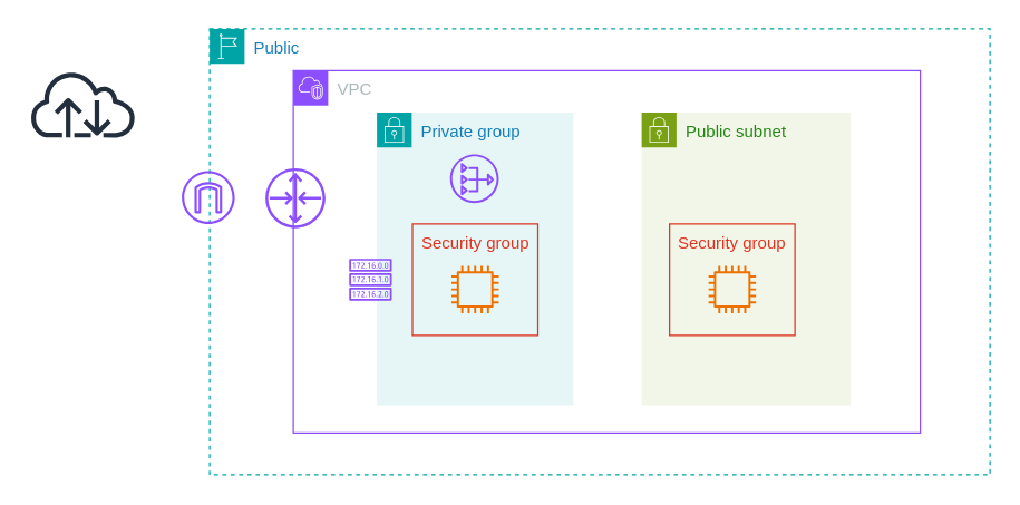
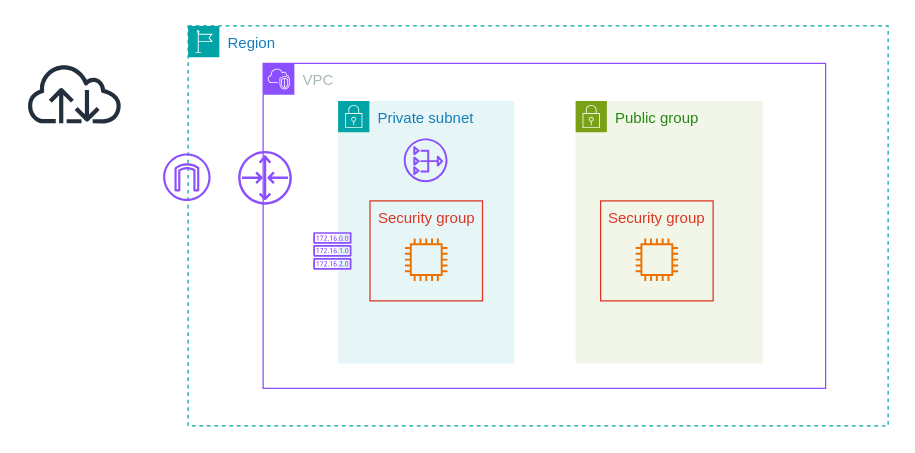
  <mxCell id="0" />
  <mxCell id="1" parent="0" />
  <mxCell id="2" value="" style="sketch=0;outlineConnect=0;fontColor=#232F3E;gradientColor=none;fillColor=#232F3D;strokeColor=none;dashed=0;verticalLabelPosition=bottom;verticalAlign=top;align=center;html=1;fontSize=12;fontStyle=0;aspect=fixed;pointerEvents=1;shape=mxgraph.aws4.internet;" parent="1" vertex="1"><mxGeometry x="20" y="50" width="78" height="48" as="geometry" /></mxCell>
  <mxCell id="3" value="VPC" style="points=[[0,0],[0.25,0],[0.5,0],[0.75,0],[1,0],[1,0.25],[1,0.5],[1,0.75],[1,1],[0.75,1],[0.5,1],[0.25,1],[0,1],[0,0.75],[0,0.5],[0,0.25]];outlineConnect=0;gradientColor=none;html=1;whiteSpace=wrap;fontSize=12;fontStyle=0;container=1;pointerEvents=0;collapsible=0;recursiveResize=0;shape=mxgraph.aws4.group;grIcon=mxgraph.aws4.group_vpc2;strokeColor=#8C4FFF;fillColor=none;verticalAlign=top;align=left;spacingLeft=30;fontColor=#AAB7B8;dashed=0;" parent="1" vertex="1"><mxGeometry x="210" y="50" width="450" height="260" as="geometry" /></mxCell>
- <mxCell id="4" value="Private group" style="points=[[0,0],[0.25,0],[0.5,0],[0.75,0],[1,0],[1,0.25],[1,0.5],[1,0.75],[1,1],[0.75,1],[0.5,1],[0.25,1],[0,1],[0,0.75],[0,0.5],[0,0.25]];outlineConnect=0;gradientColor=none;html=1;whiteSpace=wrap;fontSize=12;fontStyle=0;container=1;pointerEvents=0;collapsible=0;recursiveResize=0;shape=mxgraph.aws4.group;grIcon=mxgraph.aws4.group_security_group;grStroke=0;strokeColor=#00A4A6;fillColor=#E6F6F7;verticalAlign=top;align=left;spacingLeft=30;fontColor=#147EBA;dashed=0;" parent="3" vertex="1"><mxGeometry x="60" y="30" width="141" height="210" as="geometry" /></mxCell>
- <mxCell id="5" value="Public subnet" style="points=[[0,0],[0.25,0],[0.5,0],[0.75,0],[1,0],[1,0.25],[1,0.5],[1,0.75],[1,1],[0.75,1],[0.5,1],[0.25,1],[0,1],[0,0.75],[0,0.5],[0,0.25]];outlineConnect=0;gradientColor=none;html=1;whiteSpace=wrap;fontSize=12;fontStyle=0;container=1;pointerEvents=0;collapsible=0;recursiveResize=0;shape=mxgraph.aws4.group;grIcon=mxgraph.aws4.group_security_group;grStroke=0;strokeColor=#7AA116;fillColor=#F2F6E8;verticalAlign=top;align=left;spacingLeft=30;fontColor=#248814;dashed=0;" parent="3" vertex="1"><mxGeometry x="250" y="30" width="150" height="210" as="geometry" /></mxCell>
+ <mxCell id="4" value="Private subnet" style="points=[[0,0],[0.25,0],[0.5,0],[0.75,0],[1,0],[1,0.25],[1,0.5],[1,0.75],[1,1],[0.75,1],[0.5,1],[0.25,1],[0,1],[0,0.75],[0,0.5],[0,0.25]];outlineConnect=0;gradientColor=none;html=1;whiteSpace=wrap;fontSize=12;fontStyle=0;container=1;pointerEvents=0;collapsible=0;recursiveResize=0;shape=mxgraph.aws4.group;grIcon=mxgraph.aws4.group_security_group;grStroke=0;strokeColor=#00A4A6;fillColor=#E6F6F7;verticalAlign=top;align=left;spacingLeft=30;fontColor=#147EBA;dashed=0;" parent="3" vertex="1"><mxGeometry x="60" y="30" width="141" height="210" as="geometry" /></mxCell>
+ <mxCell id="5" value="Public group" style="points=[[0,0],[0.25,0],[0.5,0],[0.75,0],[1,0],[1,0.25],[1,0.5],[1,0.75],[1,1],[0.75,1],[0.5,1],[0.25,1],[0,1],[0,0.75],[0,0.5],[0,0.25]];outlineConnect=0;gradientColor=none;html=1;whiteSpace=wrap;fontSize=12;fontStyle=0;container=1;pointerEvents=0;collapsible=0;recursiveResize=0;shape=mxgraph.aws4.group;grIcon=mxgraph.aws4.group_security_group;grStroke=0;strokeColor=#7AA116;fillColor=#F2F6E8;verticalAlign=top;align=left;spacingLeft=30;fontColor=#248814;dashed=0;" parent="3" vertex="1"><mxGeometry x="250" y="30" width="150" height="210" as="geometry" /></mxCell>
  <mxCell id="6" value="" style="sketch=0;outlineConnect=0;fontColor=#232F3E;gradientColor=none;fillColor=#8C4FFF;strokeColor=none;dashed=0;verticalLabelPosition=bottom;verticalAlign=top;align=center;html=1;fontSize=12;fontStyle=0;aspect=fixed;pointerEvents=1;shape=mxgraph.aws4.router;" parent="3" vertex="1"><mxGeometry x="-20" y="70" width="43" height="43" as="geometry" /></mxCell>
  <mxCell id="7" style="edgeStyle=orthogonalEdgeStyle;rounded=0;orthogonalLoop=1;jettySize=auto;html=1;exitX=0.5;exitY=1;exitDx=0;exitDy=0;" parent="1" source="3" target="3" edge="1"><mxGeometry relative="1" as="geometry" /></mxCell>
- <mxCell id="8" value="Public" style="points=[[0,0],[0.25,0],[0.5,0],[0.75,0],[1,0],[1,0.25],[1,0.5],[1,0.75],[1,1],[0.75,1],[0.5,1],[0.25,1],[0,1],[0,0.75],[0,0.5],[0,0.25]];outlineConnect=0;gradientColor=none;html=1;whiteSpace=wrap;fontSize=12;fontStyle=0;container=1;pointerEvents=0;collapsible=0;recursiveResize=0;shape=mxgraph.aws4.group;grIcon=mxgraph.aws4.group_region;strokeColor=#00A4A6;fillColor=none;verticalAlign=top;align=left;spacingLeft=30;fontColor=#147EBA;dashed=1;" parent="1" vertex="1"><mxGeometry x="150" y="20" width="560" height="320" as="geometry" /></mxCell>
+ <mxCell id="8" value="Region" style="points=[[0,0],[0.25,0],[0.5,0],[0.75,0],[1,0],[1,0.25],[1,0.5],[1,0.75],[1,1],[0.75,1],[0.5,1],[0.25,1],[0,1],[0,0.75],[0,0.5],[0,0.25]];outlineConnect=0;gradientColor=none;html=1;whiteSpace=wrap;fontSize=12;fontStyle=0;container=1;pointerEvents=0;collapsible=0;recursiveResize=0;shape=mxgraph.aws4.group;grIcon=mxgraph.aws4.group_region;strokeColor=#00A4A6;fillColor=none;verticalAlign=top;align=left;spacingLeft=30;fontColor=#147EBA;dashed=1;" parent="1" vertex="1"><mxGeometry x="150" y="20" width="560" height="320" as="geometry" /></mxCell>
  <mxCell id="9" value="Security group" style="fillColor=none;strokeColor=#DD3522;verticalAlign=top;fontStyle=0;fontColor=#DD3522;whiteSpace=wrap;html=1;" parent="8" vertex="1"><mxGeometry x="145.5" y="140" width="90" height="80" as="geometry" /></mxCell>
  <mxCell id="10" value="" style="sketch=0;outlineConnect=0;fontColor=#232F3E;gradientColor=none;fillColor=#ED7100;strokeColor=none;dashed=0;verticalLabelPosition=bottom;verticalAlign=top;align=center;html=1;fontSize=12;fontStyle=0;aspect=fixed;pointerEvents=1;shape=mxgraph.aws4.instance2;" parent="8" vertex="1"><mxGeometry x="173.5" y="170" width="34" height="34" as="geometry" /></mxCell>
  <mxCell id="11" value="" style="sketch=0;outlineConnect=0;fontColor=#232F3E;gradientColor=none;fillColor=#8C4FFF;strokeColor=none;dashed=0;verticalLabelPosition=bottom;verticalAlign=top;align=center;html=1;fontSize=12;fontStyle=0;aspect=fixed;pointerEvents=1;shape=mxgraph.aws4.route_table;" parent="8" vertex="1"><mxGeometry x="100" y="165" width="30.79" height="30" as="geometry" /></mxCell>
  <mxCell id="12" value="Security group" style="fillColor=none;strokeColor=#DD3522;verticalAlign=top;fontStyle=0;fontColor=#DD3522;whiteSpace=wrap;html=1;" vertex="1" parent="8"><mxGeometry x="330" y="140" width="90" height="80" as="geometry" /></mxCell>
  <mxCell id="13" value="" style="sketch=0;outlineConnect=0;fontColor=#232F3E;gradientColor=none;fillColor=#ED7100;strokeColor=none;dashed=0;verticalLabelPosition=bottom;verticalAlign=top;align=center;html=1;fontSize=12;fontStyle=0;aspect=fixed;pointerEvents=1;shape=mxgraph.aws4.instance2;" vertex="1" parent="8"><mxGeometry x="358" y="170" width="34" height="34" as="geometry" /></mxCell>
  <mxCell id="14" value="" style="sketch=0;outlineConnect=0;fontColor=#232F3E;gradientColor=none;fillColor=#8C4FFF;strokeColor=none;dashed=0;verticalLabelPosition=bottom;verticalAlign=top;align=center;html=1;fontSize=12;fontStyle=0;aspect=fixed;pointerEvents=1;shape=mxgraph.aws4.nat_gateway;" vertex="1" parent="8"><mxGeometry x="172.5" y="90" width="35" height="35" as="geometry" /></mxCell>
  <mxCell id="15" value="" style="sketch=0;outlineConnect=0;fontColor=#232F3E;gradientColor=none;fillColor=#8C4FFF;strokeColor=none;dashed=0;verticalLabelPosition=bottom;verticalAlign=top;align=center;html=1;fontSize=12;fontStyle=0;aspect=fixed;pointerEvents=1;shape=mxgraph.aws4.internet_gateway;" parent="1" vertex="1"><mxGeometry x="130" y="122" width="38" height="38" as="geometry" /></mxCell>
